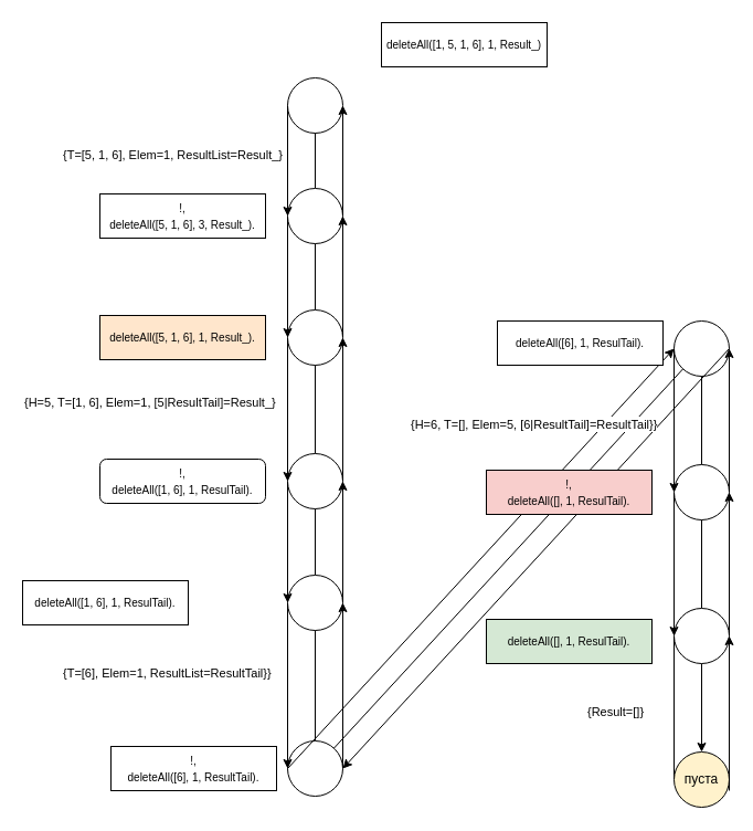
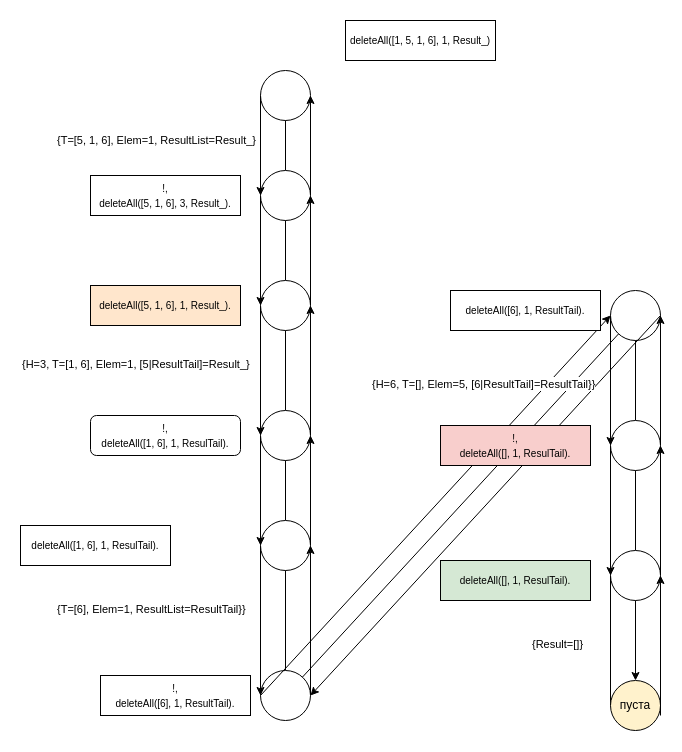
  <mxCell id="0" />
  <mxCell id="1" parent="0" />
  <mxCell id="2" value="" style="ellipse;whiteSpace=wrap;html=1;aspect=fixed;" parent="1" vertex="1"><mxGeometry x="260" y="70" width="50" height="50" as="geometry" /></mxCell>
  <mxCell id="3" value="" style="endArrow=none;html=1;" parent="1" source="2" target="4" edge="1"><mxGeometry width="50" height="50" relative="1" as="geometry"><mxPoint x="217" y="120" as="sourcePoint" /><mxPoint x="350" y="60" as="targetPoint" /></mxGeometry></mxCell>
  <mxCell id="4" value="" style="ellipse;whiteSpace=wrap;html=1;aspect=fixed;" parent="1" vertex="1"><mxGeometry x="260" y="170" width="50" height="50" as="geometry" /></mxCell>
  <mxCell id="5" value="" style="endArrow=classic;html=1;entryX=0;entryY=0.5;entryDx=0;entryDy=0;exitX=0;exitY=0.5;exitDx=0;exitDy=0;" parent="1" source="2" target="4" edge="1"><mxGeometry width="50" height="50" relative="1" as="geometry"><mxPoint x="300" y="110" as="sourcePoint" /><mxPoint x="350" y="60" as="targetPoint" /></mxGeometry></mxCell>
  <mxCell id="6" value="{T=[5, 1, 6], Elem=1,&amp;nbsp;ResultList=Result_}" style="edgeLabel;html=1;align=center;verticalAlign=middle;resizable=0;points=[];" parent="5" vertex="1" connectable="0"><mxGeometry x="0.364" y="2" relative="1" as="geometry"><mxPoint x="-107" y="-23.24" as="offset" /></mxGeometry></mxCell>
  <mxCell id="7" value="" style="endArrow=classic;html=1;exitX=1;exitY=0.5;exitDx=0;exitDy=0;entryX=1;entryY=0.5;entryDx=0;entryDy=0;" parent="1" source="4" target="2" edge="1"><mxGeometry width="50" height="50" relative="1" as="geometry"><mxPoint x="300" y="110" as="sourcePoint" /><mxPoint x="350" y="60" as="targetPoint" /></mxGeometry></mxCell>
  <mxCell id="8" value="&lt;span style=&quot;font-size: 10px&quot;&gt;deleteAll([1, 5, 1, 6], 1, Result_)&lt;/span&gt;" style="rounded=0;whiteSpace=wrap;html=1;" parent="1" vertex="1"><mxGeometry x="345" y="20" width="150" height="40" as="geometry" /></mxCell>
  <mxCell id="9" value="&lt;div&gt;&lt;span style=&quot;font-size: 10px&quot;&gt;!,&lt;/span&gt;&lt;/div&gt;&lt;div&gt;&lt;span style=&quot;font-size: 10px&quot;&gt;deleteAll([5, 1, 6], 3, Result_).&lt;/span&gt;&lt;/div&gt;" style="rounded=0;whiteSpace=wrap;html=1;" parent="1" vertex="1"><mxGeometry x="90" y="175" width="150" height="40" as="geometry" /></mxCell>
  <mxCell id="10" value="" style="endArrow=none;html=1;" parent="1" source="4" target="11" edge="1"><mxGeometry width="50" height="50" relative="1" as="geometry"><mxPoint x="410" y="350" as="sourcePoint" /><mxPoint x="340" y="271.35" as="targetPoint" /></mxGeometry></mxCell>
  <mxCell id="11" value="" style="ellipse;whiteSpace=wrap;html=1;aspect=fixed;" parent="1" vertex="1"><mxGeometry x="260" y="280" width="50" height="50" as="geometry" /></mxCell>
  <mxCell id="12" value="" style="endArrow=classic;html=1;exitX=0;exitY=0.5;exitDx=0;exitDy=0;entryX=0;entryY=0.5;entryDx=0;entryDy=0;" parent="1" source="4" target="11" edge="1"><mxGeometry width="50" height="50" relative="1" as="geometry"><mxPoint x="257.322" y="288.672" as="sourcePoint" /><mxPoint x="340" y="271.35" as="targetPoint" /></mxGeometry></mxCell>
  <mxCell id="13" value="" style="endArrow=classic;html=1;exitX=1;exitY=0.5;exitDx=0;exitDy=0;entryX=1;entryY=0.5;entryDx=0;entryDy=0;" parent="1" source="11" target="4" edge="1"><mxGeometry width="50" height="50" relative="1" as="geometry"><mxPoint x="290" y="321.35" as="sourcePoint" /><mxPoint x="275" y="331.35" as="targetPoint" /></mxGeometry></mxCell>
  <mxCell id="14" value="&lt;div&gt;&lt;span style=&quot;font-size: 10px&quot;&gt;deleteAll([5, 1, 6], 1, Result_).&lt;/span&gt;&lt;br&gt;&lt;/div&gt;" style="rounded=0;whiteSpace=wrap;html=1;fillColor=#ffe6cc;" parent="1" vertex="1"><mxGeometry x="90" y="285" width="150" height="40" as="geometry" /></mxCell>
  <mxCell id="15" value="" style="endArrow=none;html=1;" parent="1" source="11" target="16" edge="1"><mxGeometry width="50" height="50" relative="1" as="geometry"><mxPoint x="136.688" y="476.05" as="sourcePoint" /><mxPoint x="220" y="424.03" as="targetPoint" /></mxGeometry></mxCell>
  <mxCell id="16" value="" style="ellipse;whiteSpace=wrap;html=1;aspect=fixed;" parent="1" vertex="1"><mxGeometry x="260" y="410" width="50" height="50" as="geometry" /></mxCell>
  <mxCell id="17" value="" style="endArrow=classic;html=1;entryX=0;entryY=0.5;entryDx=0;entryDy=0;exitX=0;exitY=0.5;exitDx=0;exitDy=0;" parent="1" source="11" target="16" edge="1"><mxGeometry width="50" height="50" relative="1" as="geometry"><mxPoint x="-10" y="491.35" as="sourcePoint" /><mxPoint x="220" y="424.03" as="targetPoint" /></mxGeometry></mxCell>
  <mxCell id="18" value="" style="endArrow=classic;html=1;exitX=1;exitY=0.5;exitDx=0;exitDy=0;entryX=1;entryY=0.5;entryDx=0;entryDy=0;" parent="1" source="16" target="11" edge="1"><mxGeometry width="50" height="50" relative="1" as="geometry"><mxPoint x="170" y="474.03" as="sourcePoint" /><mxPoint x="155" y="484.03" as="targetPoint" /></mxGeometry></mxCell>
  <mxCell id="19" value="&lt;div&gt;&lt;span style=&quot;font-size: 10px&quot;&gt;!,&lt;/span&gt;&lt;/div&gt;&lt;div&gt;&lt;span style=&quot;font-size: 10px&quot;&gt;deleteAll([1, 6], 1, ResulTail).&lt;/span&gt;&lt;/div&gt;" style="whiteSpace=wrap;html=1;rounded=1;" parent="1" vertex="1"><mxGeometry x="90" y="415" width="150" height="40" as="geometry" /></mxCell>
- <mxCell id="20" value="&lt;span style=&quot;color: rgb(0 , 0 , 0) ; font-family: &amp;#34;helvetica&amp;#34; ; font-size: 11px ; font-style: normal ; font-weight: 400 ; letter-spacing: normal ; text-align: center ; text-indent: 0px ; text-transform: none ; word-spacing: 0px ; background-color: rgb(255 , 255 , 255) ; display: inline ; float: none&quot;&gt;{H=5, T=[1, 6], Elem=1, [5|ResultTail]=Result_}&lt;/span&gt;" style="text;whiteSpace=wrap;html=1;" parent="1" vertex="1"><mxGeometry x="20" y="350" width="240" height="30" as="geometry" /></mxCell>
+ <mxCell id="20" value="&lt;span style=&quot;color: rgb(0 , 0 , 0) ; font-family: &amp;#34;helvetica&amp;#34; ; font-size: 11px ; font-style: normal ; font-weight: 400 ; letter-spacing: normal ; text-align: center ; text-indent: 0px ; text-transform: none ; word-spacing: 0px ; background-color: rgb(255 , 255 , 255) ; display: inline ; float: none&quot;&gt;{H=3, T=[1, 6], Elem=1, [5|ResultTail]=Result_}&lt;/span&gt;" style="text;whiteSpace=wrap;html=1;" parent="1" vertex="1"><mxGeometry x="20" y="350" width="240" height="30" as="geometry" /></mxCell>
  <mxCell id="21" value="" style="endArrow=none;html=1;" parent="1" source="16" target="22" edge="1"><mxGeometry width="50" height="50" relative="1" as="geometry"><mxPoint x="19.639" y="631.074" as="sourcePoint" /><mxPoint x="100" y="579.03" as="targetPoint" /></mxGeometry></mxCell>
  <mxCell id="22" value="" style="ellipse;whiteSpace=wrap;html=1;aspect=fixed;" parent="1" vertex="1"><mxGeometry x="260" y="520" width="50" height="50" as="geometry" /></mxCell>
  <mxCell id="23" value="" style="endArrow=classic;html=1;entryX=0;entryY=0.5;entryDx=0;entryDy=0;exitX=0;exitY=0.5;exitDx=0;exitDy=0;" parent="1" source="16" target="22" edge="1"><mxGeometry width="50" height="50" relative="1" as="geometry"><mxPoint x="10" y="611.35" as="sourcePoint" /><mxPoint x="100" y="579.03" as="targetPoint" /></mxGeometry></mxCell>
  <mxCell id="24" value="" style="endArrow=classic;html=1;entryX=1;entryY=0.5;entryDx=0;entryDy=0;exitX=1;exitY=0.5;exitDx=0;exitDy=0;" parent="1" source="22" target="16" edge="1"><mxGeometry width="50" height="50" relative="1" as="geometry"><mxPoint x="340" y="540" as="sourcePoint" /><mxPoint x="52.678" y="629.028" as="targetPoint" /></mxGeometry></mxCell>
  <mxCell id="25" value="&lt;span style=&quot;font-size: 10px&quot;&gt;deleteAll([1, 6], 1, ResulTail).&lt;/span&gt;" style="rounded=0;whiteSpace=wrap;html=1;" parent="1" vertex="1"><mxGeometry x="20" y="525" width="150" height="40" as="geometry" /></mxCell>
  <mxCell id="26" value="" style="endArrow=none;html=1;" parent="1" source="22" target="27" edge="1"><mxGeometry width="50" height="50" relative="1" as="geometry"><mxPoint x="-100.361" y="776.074" as="sourcePoint" /><mxPoint x="-20" y="724.03" as="targetPoint" /></mxGeometry></mxCell>
  <mxCell id="27" value="" style="ellipse;whiteSpace=wrap;html=1;aspect=fixed;" parent="1" vertex="1"><mxGeometry x="260" y="670" width="50" height="50" as="geometry" /></mxCell>
  <mxCell id="28" value="" style="endArrow=classic;html=1;entryX=0;entryY=0.5;entryDx=0;entryDy=0;exitX=0;exitY=0.5;exitDx=0;exitDy=0;" parent="1" source="22" target="27" edge="1"><mxGeometry width="50" height="50" relative="1" as="geometry"><mxPoint x="-110" y="756.35" as="sourcePoint" /><mxPoint x="-20" y="724.03" as="targetPoint" /></mxGeometry></mxCell>
  <mxCell id="29" value="" style="endArrow=classic;html=1;entryX=1;entryY=0.5;entryDx=0;entryDy=0;" parent="1" target="22" edge="1"><mxGeometry width="50" height="50" relative="1" as="geometry"><mxPoint x="310" y="695" as="sourcePoint" /><mxPoint x="-50" y="801.35" as="targetPoint" /></mxGeometry></mxCell>
  <mxCell id="30" value="&lt;div&gt;&lt;span style=&quot;font-size: 10px&quot;&gt;!,&lt;/span&gt;&lt;/div&gt;&lt;div&gt;&lt;span style=&quot;font-size: 10px&quot;&gt;deleteAll([6], 1, ResultTail).&lt;/span&gt;&lt;/div&gt;" style="rounded=0;whiteSpace=wrap;html=1;" parent="1" vertex="1"><mxGeometry x="100" y="675" width="150" height="40" as="geometry" /></mxCell>
  <mxCell id="31" value="&lt;span style=&quot;text-align: center ; background-color: rgb(255 , 255 , 255)&quot;&gt;&lt;span style=&quot;font-size: 11px&quot;&gt;{T=[6], Elem=1, ResultList=ResultTail}&lt;/span&gt;&lt;span style=&quot;font-size: 11px&quot;&gt;}&lt;/span&gt;&lt;/span&gt;" style="text;whiteSpace=wrap;html=1;" parent="1" vertex="1"><mxGeometry x="55" y="595" width="240" height="30" as="geometry" /></mxCell>
  <mxCell id="32" value="" style="endArrow=none;html=1;" parent="1" source="27" target="33" edge="1"><mxGeometry width="50" height="50" relative="1" as="geometry"><mxPoint x="189.031" y="819.235" as="sourcePoint" /><mxPoint x="270" y="760" as="targetPoint" /></mxGeometry></mxCell>
  <mxCell id="33" value="" style="ellipse;whiteSpace=wrap;html=1;aspect=fixed;" parent="1" vertex="1"><mxGeometry x="610" y="290" width="50" height="50" as="geometry" /></mxCell>
  <mxCell id="34" value="" style="endArrow=classic;html=1;entryX=0;entryY=0.5;entryDx=0;entryDy=0;exitX=0;exitY=0.5;exitDx=0;exitDy=0;" parent="1" source="27" target="33" edge="1"><mxGeometry width="50" height="50" relative="1" as="geometry"><mxPoint x="180" y="800" as="sourcePoint" /><mxPoint x="270" y="760" as="targetPoint" /></mxGeometry></mxCell>
  <mxCell id="35" value="" style="endArrow=classic;html=1;exitX=1;exitY=0.5;exitDx=0;exitDy=0;entryX=1;entryY=0.5;entryDx=0;entryDy=0;" parent="1" source="33" target="27" edge="1"><mxGeometry width="50" height="50" relative="1" as="geometry"><mxPoint x="220" y="810" as="sourcePoint" /><mxPoint x="222.678" y="817.678" as="targetPoint" /></mxGeometry></mxCell>
- <mxCell id="36" value="&lt;div&gt;&lt;span style=&quot;font-size: 10px&quot;&gt;deleteAll([6], 1, ResulTail).&lt;/span&gt;&lt;br&gt;&lt;/div&gt;" style="rounded=0;whiteSpace=wrap;html=1;" parent="1" vertex="1"><mxGeometry x="450" y="290" width="150" height="40" as="geometry" /></mxCell>
+ <mxCell id="36" value="&lt;div&gt;&lt;span style=&quot;font-size: 10px&quot;&gt;deleteAll([6], 1, ResultTail).&lt;/span&gt;&lt;br&gt;&lt;/div&gt;" style="rounded=0;whiteSpace=wrap;html=1;" parent="1" vertex="1"><mxGeometry x="450" y="290" width="150" height="40" as="geometry" /></mxCell>
  <mxCell id="37" value="" style="endArrow=none;html=1;" parent="1" source="33" target="38" edge="1"><mxGeometry width="50" height="50" relative="1" as="geometry"><mxPoint x="419.031" y="459.235" as="sourcePoint" /><mxPoint x="500" y="400" as="targetPoint" /></mxGeometry></mxCell>
  <mxCell id="38" value="" style="ellipse;whiteSpace=wrap;html=1;aspect=fixed;" parent="1" vertex="1"><mxGeometry x="610" y="420" width="50" height="50" as="geometry" /></mxCell>
  <mxCell id="39" value="" style="endArrow=classic;html=1;entryX=0;entryY=0.5;entryDx=0;entryDy=0;exitX=0;exitY=0.5;exitDx=0;exitDy=0;" parent="1" source="33" target="38" edge="1"><mxGeometry width="50" height="50" relative="1" as="geometry"><mxPoint x="410" y="440" as="sourcePoint" /><mxPoint x="500" y="400" as="targetPoint" /></mxGeometry></mxCell>
  <mxCell id="40" value="" style="endArrow=classic;html=1;exitX=1;exitY=0.5;exitDx=0;exitDy=0;entryX=1;entryY=0.5;entryDx=0;entryDy=0;" parent="1" source="38" target="33" edge="1"><mxGeometry width="50" height="50" relative="1" as="geometry"><mxPoint x="450" y="450" as="sourcePoint" /><mxPoint x="470" y="530" as="targetPoint" /></mxGeometry></mxCell>
  <mxCell id="41" value="&lt;div&gt;&lt;span style=&quot;font-size: 10px&quot;&gt;!,&lt;/span&gt;&lt;/div&gt;&lt;div&gt;&lt;span style=&quot;font-size: 10px&quot;&gt;deleteAll([], 1, ResulTail).&lt;/span&gt;&lt;/div&gt;" style="rounded=0;whiteSpace=wrap;html=1;fillColor=#f8cecc;" parent="1" vertex="1"><mxGeometry x="440" y="425" width="150" height="40" as="geometry" /></mxCell>
  <mxCell id="42" value="&lt;span style=&quot;text-align: center ; background-color: rgb(255 , 255 , 255)&quot;&gt;&lt;span style=&quot;font-size: 11px&quot;&gt;{H=6, T=[], Elem=5, [6|ResultTail]=ResultTail}&lt;/span&gt;&lt;span style=&quot;font-size: 11px&quot;&gt;}&lt;/span&gt;&lt;/span&gt;" style="text;whiteSpace=wrap;html=1;" parent="1" vertex="1"><mxGeometry x="370" y="370" width="240" height="30" as="geometry" /></mxCell>
  <mxCell id="43" value="" style="endArrow=none;html=1;" parent="1" source="38" target="44" edge="1"><mxGeometry width="50" height="50" relative="1" as="geometry"><mxPoint x="299.357" y="604.501" as="sourcePoint" /><mxPoint x="380" y="550" as="targetPoint" /></mxGeometry></mxCell>
  <mxCell id="44" value="" style="ellipse;whiteSpace=wrap;html=1;aspect=fixed;" parent="1" vertex="1"><mxGeometry x="610" y="550" width="50" height="50" as="geometry" /></mxCell>
  <mxCell id="45" value="" style="endArrow=classic;html=1;entryX=0;entryY=0.5;entryDx=0;entryDy=0;exitX=0;exitY=0.5;exitDx=0;exitDy=0;" parent="1" source="38" target="44" edge="1"><mxGeometry width="50" height="50" relative="1" as="geometry"><mxPoint x="290" y="590" as="sourcePoint" /><mxPoint x="380" y="550" as="targetPoint" /></mxGeometry></mxCell>
  <mxCell id="46" value="" style="endArrow=classic;html=1;exitX=1;exitY=0.5;exitDx=0;exitDy=0;entryX=1;entryY=0.5;entryDx=0;entryDy=0;" parent="1" source="44" target="38" edge="1"><mxGeometry width="50" height="50" relative="1" as="geometry"><mxPoint x="330" y="600" as="sourcePoint" /><mxPoint x="332.678" y="602.678" as="targetPoint" /></mxGeometry></mxCell>
  <mxCell id="47" value="&lt;div&gt;&lt;span style=&quot;font-size: 10px&quot;&gt;deleteAll([], 1, ResulTail).&lt;/span&gt;&lt;br&gt;&lt;/div&gt;" style="rounded=0;whiteSpace=wrap;html=1;fillColor=#d5e8d4;" parent="1" vertex="1"><mxGeometry x="440" y="560" width="150" height="40" as="geometry" /></mxCell>
  <mxCell id="48" value="" style="endArrow=none;html=1;exitX=0;exitY=0.5;exitDx=0;exitDy=0;entryX=0;entryY=0.5;entryDx=0;entryDy=0;" parent="1" source="44" target="49" edge="1"><mxGeometry width="50" height="50" relative="1" as="geometry"><mxPoint x="676.677" y="624.501" as="sourcePoint" /><mxPoint x="757.32" y="570" as="targetPoint" /></mxGeometry></mxCell>
  <mxCell id="49" value="пуста" style="ellipse;whiteSpace=wrap;html=1;aspect=fixed;fillColor=#fff2cc;" parent="1" vertex="1"><mxGeometry x="610" y="680" width="50" height="50" as="geometry" /></mxCell>
  <mxCell id="50" value="" style="endArrow=classic;html=1;entryX=0.5;entryY=0;entryDx=0;entryDy=0;" parent="1" source="44" target="49" edge="1"><mxGeometry width="50" height="50" relative="1" as="geometry"><mxPoint x="667.32" y="610" as="sourcePoint" /><mxPoint x="757.32" y="570" as="targetPoint" /></mxGeometry></mxCell>
  <mxCell id="51" value="" style="endArrow=classic;html=1;" parent="1" edge="1"><mxGeometry width="50" height="50" relative="1" as="geometry"><mxPoint x="660" y="715" as="sourcePoint" /><mxPoint x="660" y="575" as="targetPoint" /></mxGeometry></mxCell>
  <mxCell id="52" value="&lt;div style=&quot;text-align: center&quot;&gt;&lt;span style=&quot;font-size: 11px ; background-color: rgb(255 , 255 , 255)&quot;&gt;{Result=[]}&lt;/span&gt;&lt;/div&gt;" style="text;whiteSpace=wrap;html=1;" parent="1" vertex="1"><mxGeometry x="530" y="630" width="70" height="30" as="geometry" /></mxCell>
